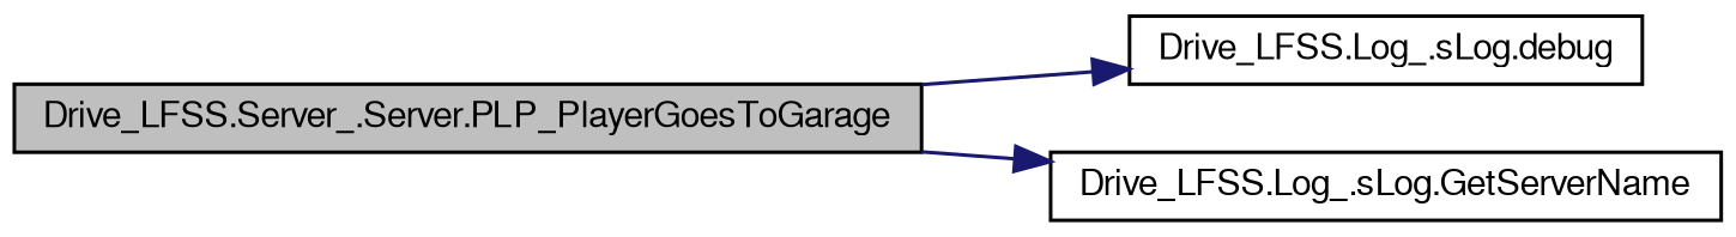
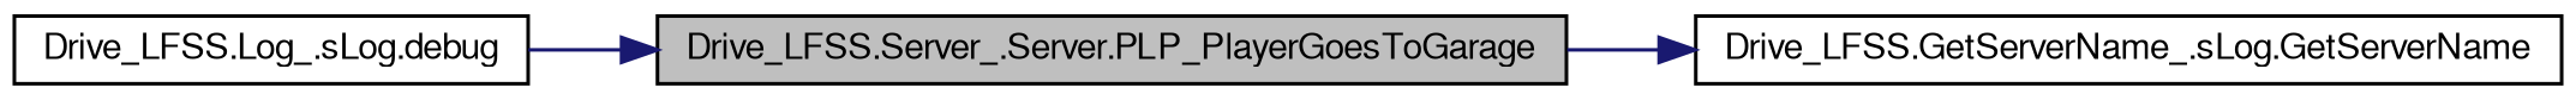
  digraph {
    rankdir=LR
    node [color=black fontname=FreeSans fontsize=10 shape=record]
    edge [color=midnightblue fontname=FreeSans fontsize=10 labelfontname=FreeSans labelfontsize=10 style=solid]
    n1 [fillcolor=grey75 fontcolor=black height=0.2 label="Drive_LFSS.Server_.Server.PLP_PlayerGoesToGarage" style=filled width=0.4]
    n2 [height=0.2 label="Drive_LFSS.Log_.sLog.debug" width=0.4]
-   n3 [height=0.2 label="Drive_LFSS.Log_.sLog.GetServerName" width=0.4]
-   n1 -> n2
+   n3 [height=0.2 label="Drive_LFSS.GetServerName_.sLog.GetServerName" width=0.4]
+   n2 -> n1
    n1 -> n3
  }
